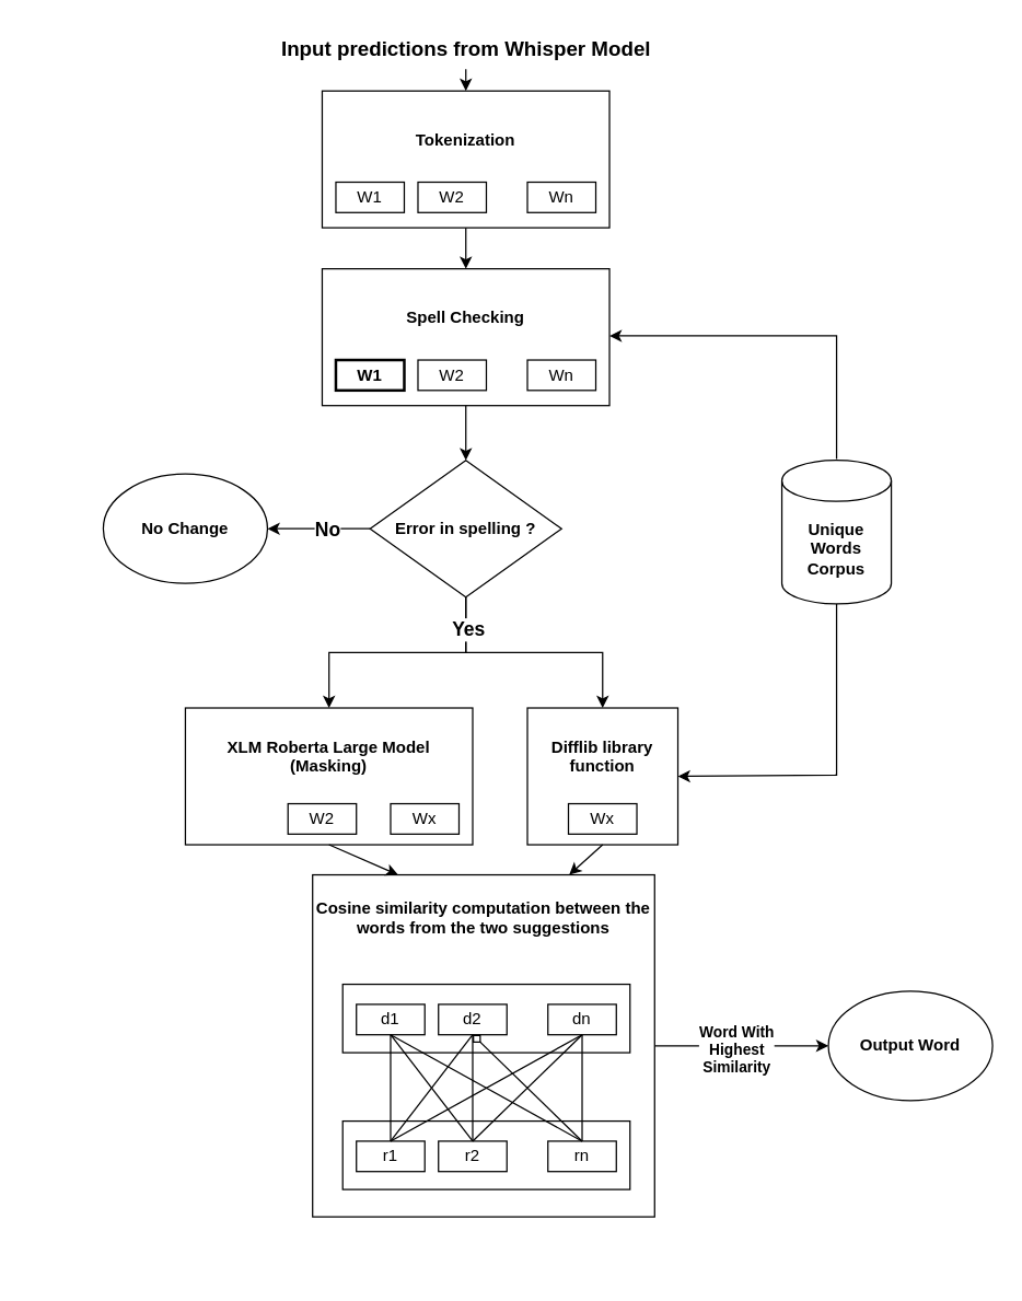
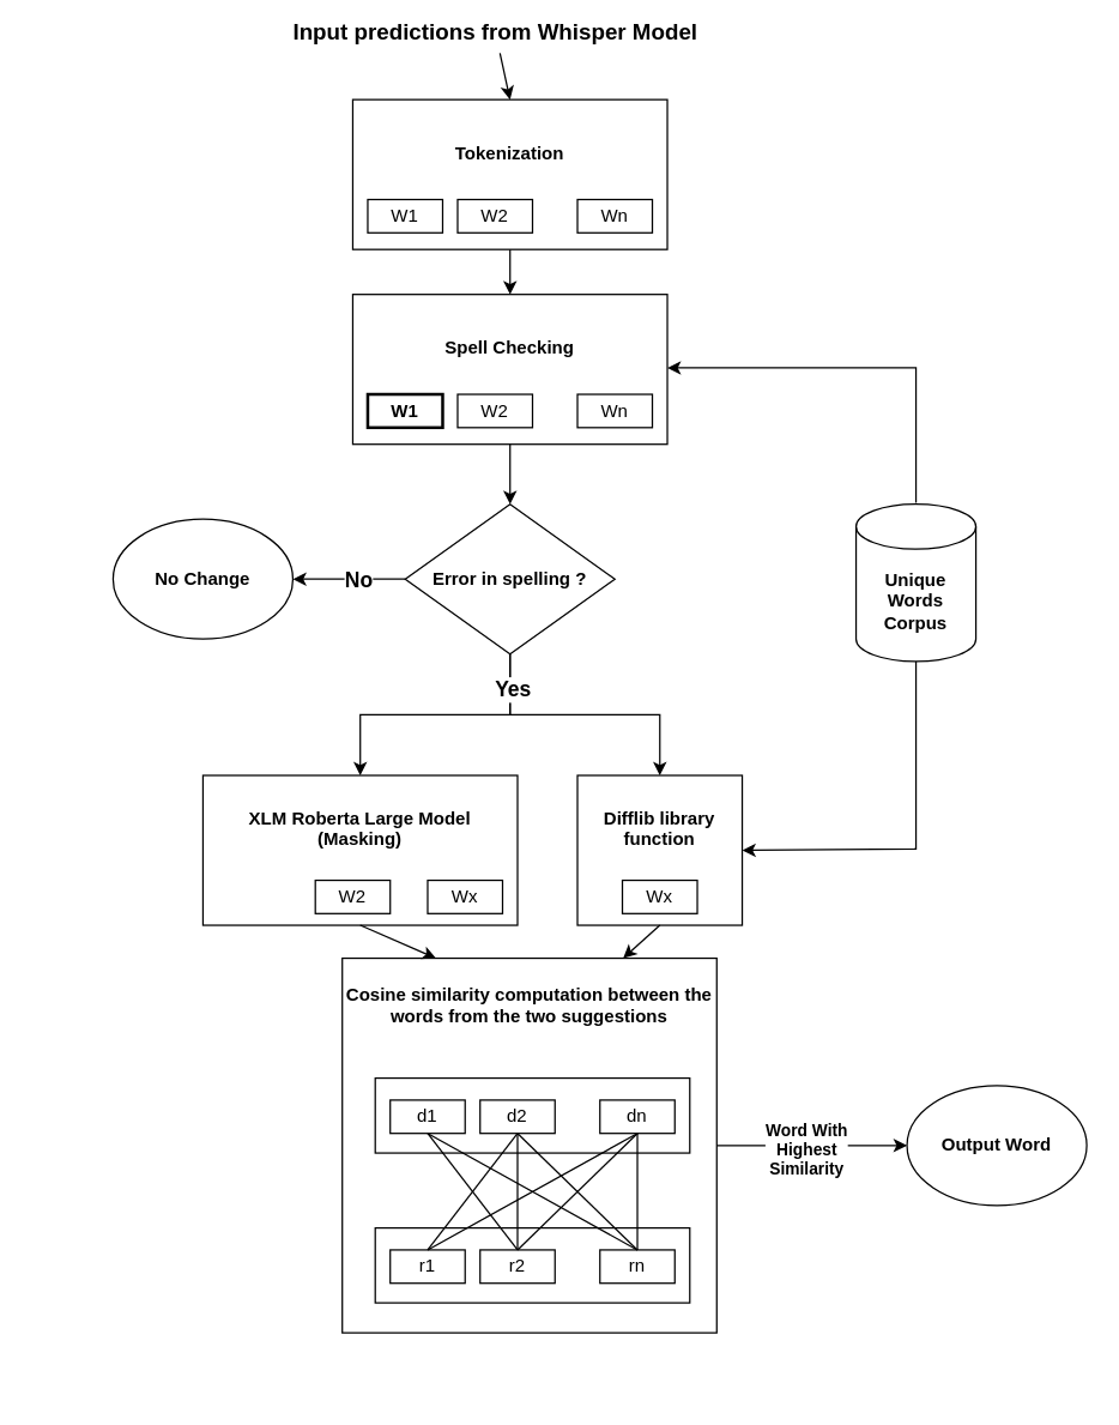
  <mxCell id="0" />
  <mxCell id="1" parent="0" />
  <mxCell id="2" value="&lt;b&gt;Unique Words Corpus&lt;/b&gt;" style="shape=cylinder3;whiteSpace=wrap;html=1;boundedLbl=1;backgroundOutline=1;size=15;" vertex="1" parent="1"><mxGeometry x="571" y="336" width="80" height="105" as="geometry" /></mxCell>
- <mxCell id="3" value="&lt;font style=&quot;font-size: 15px;&quot;&gt;&lt;b&gt;Input predictions from Whisper Model&lt;/b&gt;&lt;/font&gt;" style="text;html=1;align=center;verticalAlign=middle;resizable=0;points=[];autosize=1;strokeColor=none;fillColor=none;" vertex="1" parent="1"><mxGeometry x="195" y="20" width="290" height="30" as="geometry" /></mxCell>
+ <mxCell id="3" value="&lt;font style=&quot;font-size: 15px;&quot;&gt;&lt;b&gt;Input predictions from Whisper Model&lt;/b&gt;&lt;/font&gt;" style="text;html=1;align=center;verticalAlign=middle;resizable=0;points=[];autosize=1;strokeColor=none;fillColor=none;" vertex="1" parent="1"><mxGeometry x="185" y="5" width="290" height="30" as="geometry" /></mxCell>
  <mxCell id="4" value="" style="endArrow=classic;html=1;rounded=0;entryX=0.5;entryY=0;entryDx=0;entryDy=0;" edge="1" parent="1" source="3" target="6"><mxGeometry width="50" height="50" relative="1" as="geometry"><mxPoint x="395" y="296" as="sourcePoint" /><mxPoint x="445" y="246" as="targetPoint" /></mxGeometry></mxCell>
  <mxCell id="5" value="" style="group" connectable="0" vertex="1" parent="1"><mxGeometry x="235" y="66" width="210" height="100" as="geometry" /></mxCell>
  <mxCell id="6" value="&lt;b&gt;Tokenization&lt;br&gt;&lt;br&gt;&lt;br&gt;&lt;/b&gt;" style="rounded=0;whiteSpace=wrap;html=1;" vertex="1" parent="5"><mxGeometry width="210" height="100" as="geometry" /></mxCell>
  <mxCell id="7" value="W1" style="rounded=0;whiteSpace=wrap;html=1;" vertex="1" parent="5"><mxGeometry x="10" y="66.667" width="50" height="22.222" as="geometry" /></mxCell>
  <mxCell id="8" value="W2" style="rounded=0;whiteSpace=wrap;html=1;" vertex="1" parent="5"><mxGeometry x="70" y="66.667" width="50" height="22.222" as="geometry" /></mxCell>
  <mxCell id="9" value="Wn" style="rounded=0;whiteSpace=wrap;html=1;" vertex="1" parent="5"><mxGeometry x="150" y="66.667" width="50" height="22.222" as="geometry" /></mxCell>
  <mxCell id="10" value="" style="group" connectable="0" vertex="1" parent="1"><mxGeometry x="235" y="196" width="210" height="100" as="geometry" /></mxCell>
  <mxCell id="11" value="&lt;b&gt;Spell Checking&lt;br&gt;&lt;br&gt;&lt;br&gt;&lt;/b&gt;" style="rounded=0;whiteSpace=wrap;html=1;" vertex="1" parent="10"><mxGeometry width="210" height="100" as="geometry" /></mxCell>
  <mxCell id="12" value="&lt;b&gt;W1&lt;/b&gt;" style="rounded=0;whiteSpace=wrap;html=1;strokeWidth=2;" vertex="1" parent="10"><mxGeometry x="10" y="66.667" width="50" height="22.222" as="geometry" /></mxCell>
  <mxCell id="13" value="W2" style="rounded=0;whiteSpace=wrap;html=1;" vertex="1" parent="10"><mxGeometry x="70" y="66.667" width="50" height="22.222" as="geometry" /></mxCell>
  <mxCell id="14" value="Wn" style="rounded=0;whiteSpace=wrap;html=1;" vertex="1" parent="10"><mxGeometry x="150" y="66.667" width="50" height="22.222" as="geometry" /></mxCell>
  <mxCell id="15" value="" style="edgeStyle=orthogonalEdgeStyle;rounded=0;orthogonalLoop=1;jettySize=auto;html=1;" edge="1" parent="1" source="20" target="23"><mxGeometry relative="1" as="geometry" /></mxCell>
  <mxCell id="16" value="&lt;b&gt;&lt;font style=&quot;font-size: 14px;&quot;&gt;No&lt;/font&gt;&lt;/b&gt;" style="edgeLabel;html=1;align=center;verticalAlign=middle;resizable=0;points=[];" connectable="0" vertex="1" parent="15"><mxGeometry x="-0.141" relative="1" as="geometry"><mxPoint as="offset" /></mxGeometry></mxCell>
  <mxCell id="17" value="" style="edgeStyle=orthogonalEdgeStyle;rounded=0;orthogonalLoop=1;jettySize=auto;html=1;entryX=0.5;entryY=0;entryDx=0;entryDy=0;" edge="1" parent="1" source="20" target="26"><mxGeometry relative="1" as="geometry" /></mxCell>
  <mxCell id="18" style="edgeStyle=orthogonalEdgeStyle;rounded=0;orthogonalLoop=1;jettySize=auto;html=1;entryX=0.5;entryY=0;entryDx=0;entryDy=0;" edge="1" parent="1" source="20" target="30"><mxGeometry relative="1" as="geometry" /></mxCell>
  <mxCell id="19" value="&lt;b&gt;&lt;font style=&quot;font-size: 14px;&quot;&gt;Yes&lt;/font&gt;&lt;/b&gt;" style="edgeLabel;html=1;align=center;verticalAlign=middle;resizable=0;points=[];" connectable="0" vertex="1" parent="18"><mxGeometry x="-0.747" y="1" relative="1" as="geometry"><mxPoint as="offset" /></mxGeometry></mxCell>
  <mxCell id="20" value="&lt;b&gt;Error in spelling ?&lt;/b&gt;" style="rhombus;whiteSpace=wrap;html=1;" vertex="1" parent="1"><mxGeometry x="270" y="336" width="140" height="100" as="geometry" /></mxCell>
  <mxCell id="21" value="" style="edgeStyle=orthogonalEdgeStyle;rounded=0;orthogonalLoop=1;jettySize=auto;html=1;" edge="1" parent="1" source="6"><mxGeometry relative="1" as="geometry"><mxPoint x="340" y="196" as="targetPoint" /></mxGeometry></mxCell>
  <mxCell id="22" value="" style="edgeStyle=orthogonalEdgeStyle;rounded=0;orthogonalLoop=1;jettySize=auto;html=1;" edge="1" parent="1" source="11" target="20"><mxGeometry relative="1" as="geometry" /></mxCell>
  <mxCell id="23" value="&lt;b&gt;No Change&lt;/b&gt;" style="ellipse;whiteSpace=wrap;html=1;" vertex="1" parent="1"><mxGeometry x="75" y="346" width="120" height="80" as="geometry" /></mxCell>
  <mxCell id="24" value="" style="group" connectable="0" vertex="1" parent="1"><mxGeometry x="385" y="461" width="210" height="130" as="geometry" /></mxCell>
  <mxCell id="25" value="" style="group" connectable="0" vertex="1" parent="24"><mxGeometry y="56" width="110" height="100" as="geometry" /></mxCell>
  <mxCell id="26" value="&lt;b&gt;Difflib library function&lt;br&gt;&lt;br&gt;&lt;br&gt;&lt;/b&gt;" style="rounded=0;whiteSpace=wrap;html=1;" vertex="1" parent="25"><mxGeometry width="110" height="100" as="geometry" /></mxCell>
  <mxCell id="27" value="Wx" style="rounded=0;whiteSpace=wrap;html=1;" vertex="1" parent="25"><mxGeometry x="30" y="69.997" width="50" height="22.222" as="geometry" /></mxCell>
  <mxCell id="28" value="" style="group" connectable="0" vertex="1" parent="1"><mxGeometry x="195" y="487" width="210" height="130" as="geometry" /></mxCell>
  <mxCell id="29" value="" style="group" connectable="0" vertex="1" parent="28"><mxGeometry y="30" width="150" height="100" as="geometry" /></mxCell>
  <mxCell id="30" value="&lt;b&gt;XLM Roberta Large Model&lt;br&gt;(Masking)&lt;br&gt;&lt;br&gt;&lt;br&gt;&lt;/b&gt;" style="rounded=0;whiteSpace=wrap;html=1;" vertex="1" parent="29"><mxGeometry x="-60" width="210" height="100" as="geometry" /></mxCell>
  <mxCell id="31" value="W2" style="rounded=0;whiteSpace=wrap;html=1;" vertex="1" parent="29"><mxGeometry x="15" y="69.997" width="50" height="22.222" as="geometry" /></mxCell>
  <mxCell id="32" value="Wx" style="rounded=0;whiteSpace=wrap;html=1;" vertex="1" parent="29"><mxGeometry x="90" y="69.997" width="50" height="22.222" as="geometry" /></mxCell>
  <mxCell id="33" value="" style="group" connectable="0" vertex="1" parent="1"><mxGeometry x="20" y="639" width="458" height="290" as="geometry" /></mxCell>
  <mxCell id="34" value="&lt;b&gt;Cosine similarity computation between the words from the two suggestions&lt;br&gt;&lt;br&gt;&lt;br&gt;&lt;br&gt;&lt;br&gt;&lt;br&gt;&lt;br&gt;&lt;br&gt;&lt;br&gt;&lt;br&gt;&lt;br&gt;&lt;br&gt;&lt;br&gt;&lt;br&gt;&lt;/b&gt;" style="rounded=0;whiteSpace=wrap;html=1;" vertex="1" parent="33"><mxGeometry x="208" width="250" height="250" as="geometry" /></mxCell>
  <mxCell id="35" value="" style="group" connectable="0" vertex="1" parent="33"><mxGeometry y="190" width="210" height="100" as="geometry" /></mxCell>
  <mxCell id="36" value="" style="group" connectable="0" vertex="1" parent="35"><mxGeometry x="230" y="-110" width="210" height="50" as="geometry" /></mxCell>
  <mxCell id="37" value="" style="rounded=0;whiteSpace=wrap;html=1;" vertex="1" parent="36"><mxGeometry width="210" height="50" as="geometry" /></mxCell>
  <mxCell id="38" value="d1" style="rounded=0;whiteSpace=wrap;html=1;" vertex="1" parent="36"><mxGeometry x="10" y="14.667" width="50" height="22.222" as="geometry" /></mxCell>
  <mxCell id="39" value="d2" style="rounded=0;whiteSpace=wrap;html=1;" vertex="1" parent="36"><mxGeometry x="70" y="14.667" width="50" height="22.222" as="geometry" /></mxCell>
  <mxCell id="40" value="dn" style="rounded=0;whiteSpace=wrap;html=1;" vertex="1" parent="36"><mxGeometry x="150" y="14.667" width="50" height="22.222" as="geometry" /></mxCell>
  <mxCell id="41" value="" style="group" connectable="0" vertex="1" parent="33"><mxGeometry x="230" y="130" width="210" height="100" as="geometry" /></mxCell>
  <mxCell id="42" value="" style="group" connectable="0" vertex="1" parent="41"><mxGeometry y="50" width="210" height="50" as="geometry" /></mxCell>
  <mxCell id="43" value="" style="rounded=0;whiteSpace=wrap;html=1;" vertex="1" parent="42"><mxGeometry width="210" height="50" as="geometry" /></mxCell>
  <mxCell id="44" value="r1" style="rounded=0;whiteSpace=wrap;html=1;" vertex="1" parent="42"><mxGeometry x="10" y="14.667" width="50" height="22.222" as="geometry" /></mxCell>
  <mxCell id="45" value="r2" style="rounded=0;whiteSpace=wrap;html=1;" vertex="1" parent="42"><mxGeometry x="70" y="14.667" width="50" height="22.222" as="geometry" /></mxCell>
  <mxCell id="46" value="rn" style="rounded=0;whiteSpace=wrap;html=1;" vertex="1" parent="42"><mxGeometry x="150" y="14.667" width="50" height="22.222" as="geometry" /></mxCell>
- <mxCell id="47" value="" style="endArrow=none;startArrow=none;html=1;rounded=0;entryX=0.5;entryY=1;entryDx=0;entryDy=0;exitX=0.5;exitY=0;exitDx=0;exitDy=0;endFill=0;startFill=0;" edge="1" parent="33" source="44" target="38"><mxGeometry width="50" height="50" relative="1" as="geometry"><mxPoint x="440" y="190" as="sourcePoint" /><mxPoint x="490" y="140" as="targetPoint" /></mxGeometry></mxCell>
  <mxCell id="48" value="" style="endArrow=none;startArrow=none;html=1;rounded=0;entryX=0.5;entryY=1;entryDx=0;entryDy=0;exitX=0.5;exitY=0;exitDx=0;exitDy=0;endFill=0;startFill=0;" edge="1" parent="33" source="45" target="38"><mxGeometry width="50" height="50" relative="1" as="geometry"><mxPoint x="275" y="178" as="sourcePoint" /><mxPoint x="275" y="127" as="targetPoint" /></mxGeometry></mxCell>
  <mxCell id="49" value="" style="endArrow=none;startArrow=none;html=1;rounded=0;entryX=0.5;entryY=1;entryDx=0;entryDy=0;exitX=0.5;exitY=0;exitDx=0;exitDy=0;endFill=0;startFill=0;" edge="1" parent="33" source="46" target="38"><mxGeometry width="50" height="50" relative="1" as="geometry"><mxPoint x="285" y="188" as="sourcePoint" /><mxPoint x="285" y="137" as="targetPoint" /></mxGeometry></mxCell>
  <mxCell id="50" value="" style="endArrow=none;startArrow=none;html=1;rounded=0;entryX=0.5;entryY=1;entryDx=0;entryDy=0;exitX=0.5;exitY=0;exitDx=0;exitDy=0;endFill=0;startFill=0;" edge="1" parent="33" source="45" target="39"><mxGeometry width="50" height="50" relative="1" as="geometry"><mxPoint x="295" y="198" as="sourcePoint" /><mxPoint x="295" y="147" as="targetPoint" /></mxGeometry></mxCell>
  <mxCell id="51" value="" style="endArrow=none;startArrow=none;html=1;rounded=0;entryX=0.5;entryY=1;entryDx=0;entryDy=0;exitX=0.5;exitY=0;exitDx=0;exitDy=0;startFill=0;endFill=0;" edge="1" parent="33" source="44" target="39"><mxGeometry width="50" height="50" relative="1" as="geometry"><mxPoint x="335" y="178" as="sourcePoint" /><mxPoint x="335" y="127" as="targetPoint" /></mxGeometry></mxCell>
- <mxCell id="52" value="" style="endArrow=diamond;startArrow=none;html=1;rounded=0;entryX=0.5;entryY=1;entryDx=0;entryDy=0;exitX=0.5;exitY=0;exitDx=0;exitDy=0;endFill=0;startFill=0;" edge="1" parent="33" source="46" target="39"><mxGeometry width="50" height="50" relative="1" as="geometry"><mxPoint x="345" y="188" as="sourcePoint" /><mxPoint x="345" y="137" as="targetPoint" /></mxGeometry></mxCell>
+ <mxCell id="52" value="" style="endArrow=none;startArrow=none;html=1;rounded=0;entryX=0.5;entryY=1;entryDx=0;entryDy=0;exitX=0.5;exitY=0;exitDx=0;exitDy=0;endFill=0;startFill=0;" edge="1" parent="33" source="46" target="39"><mxGeometry width="50" height="50" relative="1" as="geometry"><mxPoint x="345" y="188" as="sourcePoint" /><mxPoint x="345" y="137" as="targetPoint" /></mxGeometry></mxCell>
  <mxCell id="53" value="" style="endArrow=none;startArrow=none;html=1;rounded=0;entryX=0.5;entryY=1;entryDx=0;entryDy=0;exitX=0.5;exitY=0;exitDx=0;exitDy=0;endFill=0;startFill=0;" edge="1" parent="33" source="46" target="40"><mxGeometry width="50" height="50" relative="1" as="geometry"><mxPoint x="355" y="198" as="sourcePoint" /><mxPoint x="355" y="147" as="targetPoint" /></mxGeometry></mxCell>
  <mxCell id="54" value="" style="endArrow=none;startArrow=none;html=1;rounded=0;entryX=0.5;entryY=1;entryDx=0;entryDy=0;exitX=0.5;exitY=0;exitDx=0;exitDy=0;endFill=0;startFill=0;" edge="1" parent="33" source="45" target="40"><mxGeometry width="50" height="50" relative="1" as="geometry"><mxPoint x="365" y="208" as="sourcePoint" /><mxPoint x="365" y="157" as="targetPoint" /></mxGeometry></mxCell>
  <mxCell id="55" value="" style="endArrow=none;startArrow=none;html=1;rounded=0;entryX=0.5;entryY=1;entryDx=0;entryDy=0;exitX=0.5;exitY=0;exitDx=0;exitDy=0;endFill=0;startFill=0;" edge="1" parent="33" source="44" target="40"><mxGeometry width="50" height="50" relative="1" as="geometry"><mxPoint x="375" y="218" as="sourcePoint" /><mxPoint x="375" y="167" as="targetPoint" /></mxGeometry></mxCell>
  <mxCell id="56" value="" style="endArrow=classic;html=1;rounded=0;exitX=0.5;exitY=1;exitDx=0;exitDy=0;entryX=0.25;entryY=0;entryDx=0;entryDy=0;" edge="1" parent="1" source="30" target="34"><mxGeometry width="50" height="50" relative="1" as="geometry"><mxPoint x="235" y="716" as="sourcePoint" /><mxPoint x="285" y="656" as="targetPoint" /></mxGeometry></mxCell>
  <mxCell id="57" value="" style="endArrow=classic;html=1;rounded=0;exitX=0.5;exitY=1;exitDx=0;exitDy=0;entryX=0.75;entryY=0;entryDx=0;entryDy=0;" edge="1" parent="1" source="26" target="34"><mxGeometry width="50" height="50" relative="1" as="geometry"><mxPoint x="235" y="716" as="sourcePoint" /><mxPoint x="285" y="666" as="targetPoint" /></mxGeometry></mxCell>
  <mxCell id="58" value="&lt;b&gt;Output Word&lt;/b&gt;" style="ellipse;whiteSpace=wrap;html=1;" vertex="1" parent="1"><mxGeometry x="605" y="724" width="120" height="80" as="geometry" /></mxCell>
  <mxCell id="59" value="" style="endArrow=classic;html=1;rounded=0;exitX=1;exitY=0.5;exitDx=0;exitDy=0;entryX=0;entryY=0.5;entryDx=0;entryDy=0;" edge="1" parent="1" source="34" target="58"><mxGeometry width="50" height="50" relative="1" as="geometry"><mxPoint x="375" y="776" as="sourcePoint" /><mxPoint x="425" y="726" as="targetPoint" /></mxGeometry></mxCell>
  <mxCell id="60" value="&lt;b&gt;Word With&lt;br&gt;Highest&lt;br&gt;Similarity&lt;/b&gt;" style="edgeLabel;html=1;align=center;verticalAlign=middle;resizable=0;points=[];" connectable="0" vertex="1" parent="59"><mxGeometry x="-0.163" y="-2" relative="1" as="geometry"><mxPoint x="6" as="offset" /></mxGeometry></mxCell>
  <mxCell id="61" value="" style="endArrow=classic;html=1;rounded=0;exitX=0.5;exitY=0;exitDx=0;exitDy=0;exitPerimeter=0;entryX=1;entryY=0.5;entryDx=0;entryDy=0;" edge="1" parent="1"><mxGeometry width="50" height="50" relative="1" as="geometry"><mxPoint x="611" y="335" as="sourcePoint" /><mxPoint x="445" y="245" as="targetPoint" /><Array as="points"><mxPoint x="611" y="245" /></Array></mxGeometry></mxCell>
  <mxCell id="62" value="" style="endArrow=classic;html=1;rounded=0;exitX=0.5;exitY=1;exitDx=0;exitDy=0;exitPerimeter=0;entryX=1;entryY=0.5;entryDx=0;entryDy=0;" edge="1" parent="1" source="2" target="26"><mxGeometry width="50" height="50" relative="1" as="geometry"><mxPoint x="385" y="446" as="sourcePoint" /><mxPoint x="435" y="396" as="targetPoint" /><Array as="points"><mxPoint x="611" y="566" /></Array></mxGeometry></mxCell>
